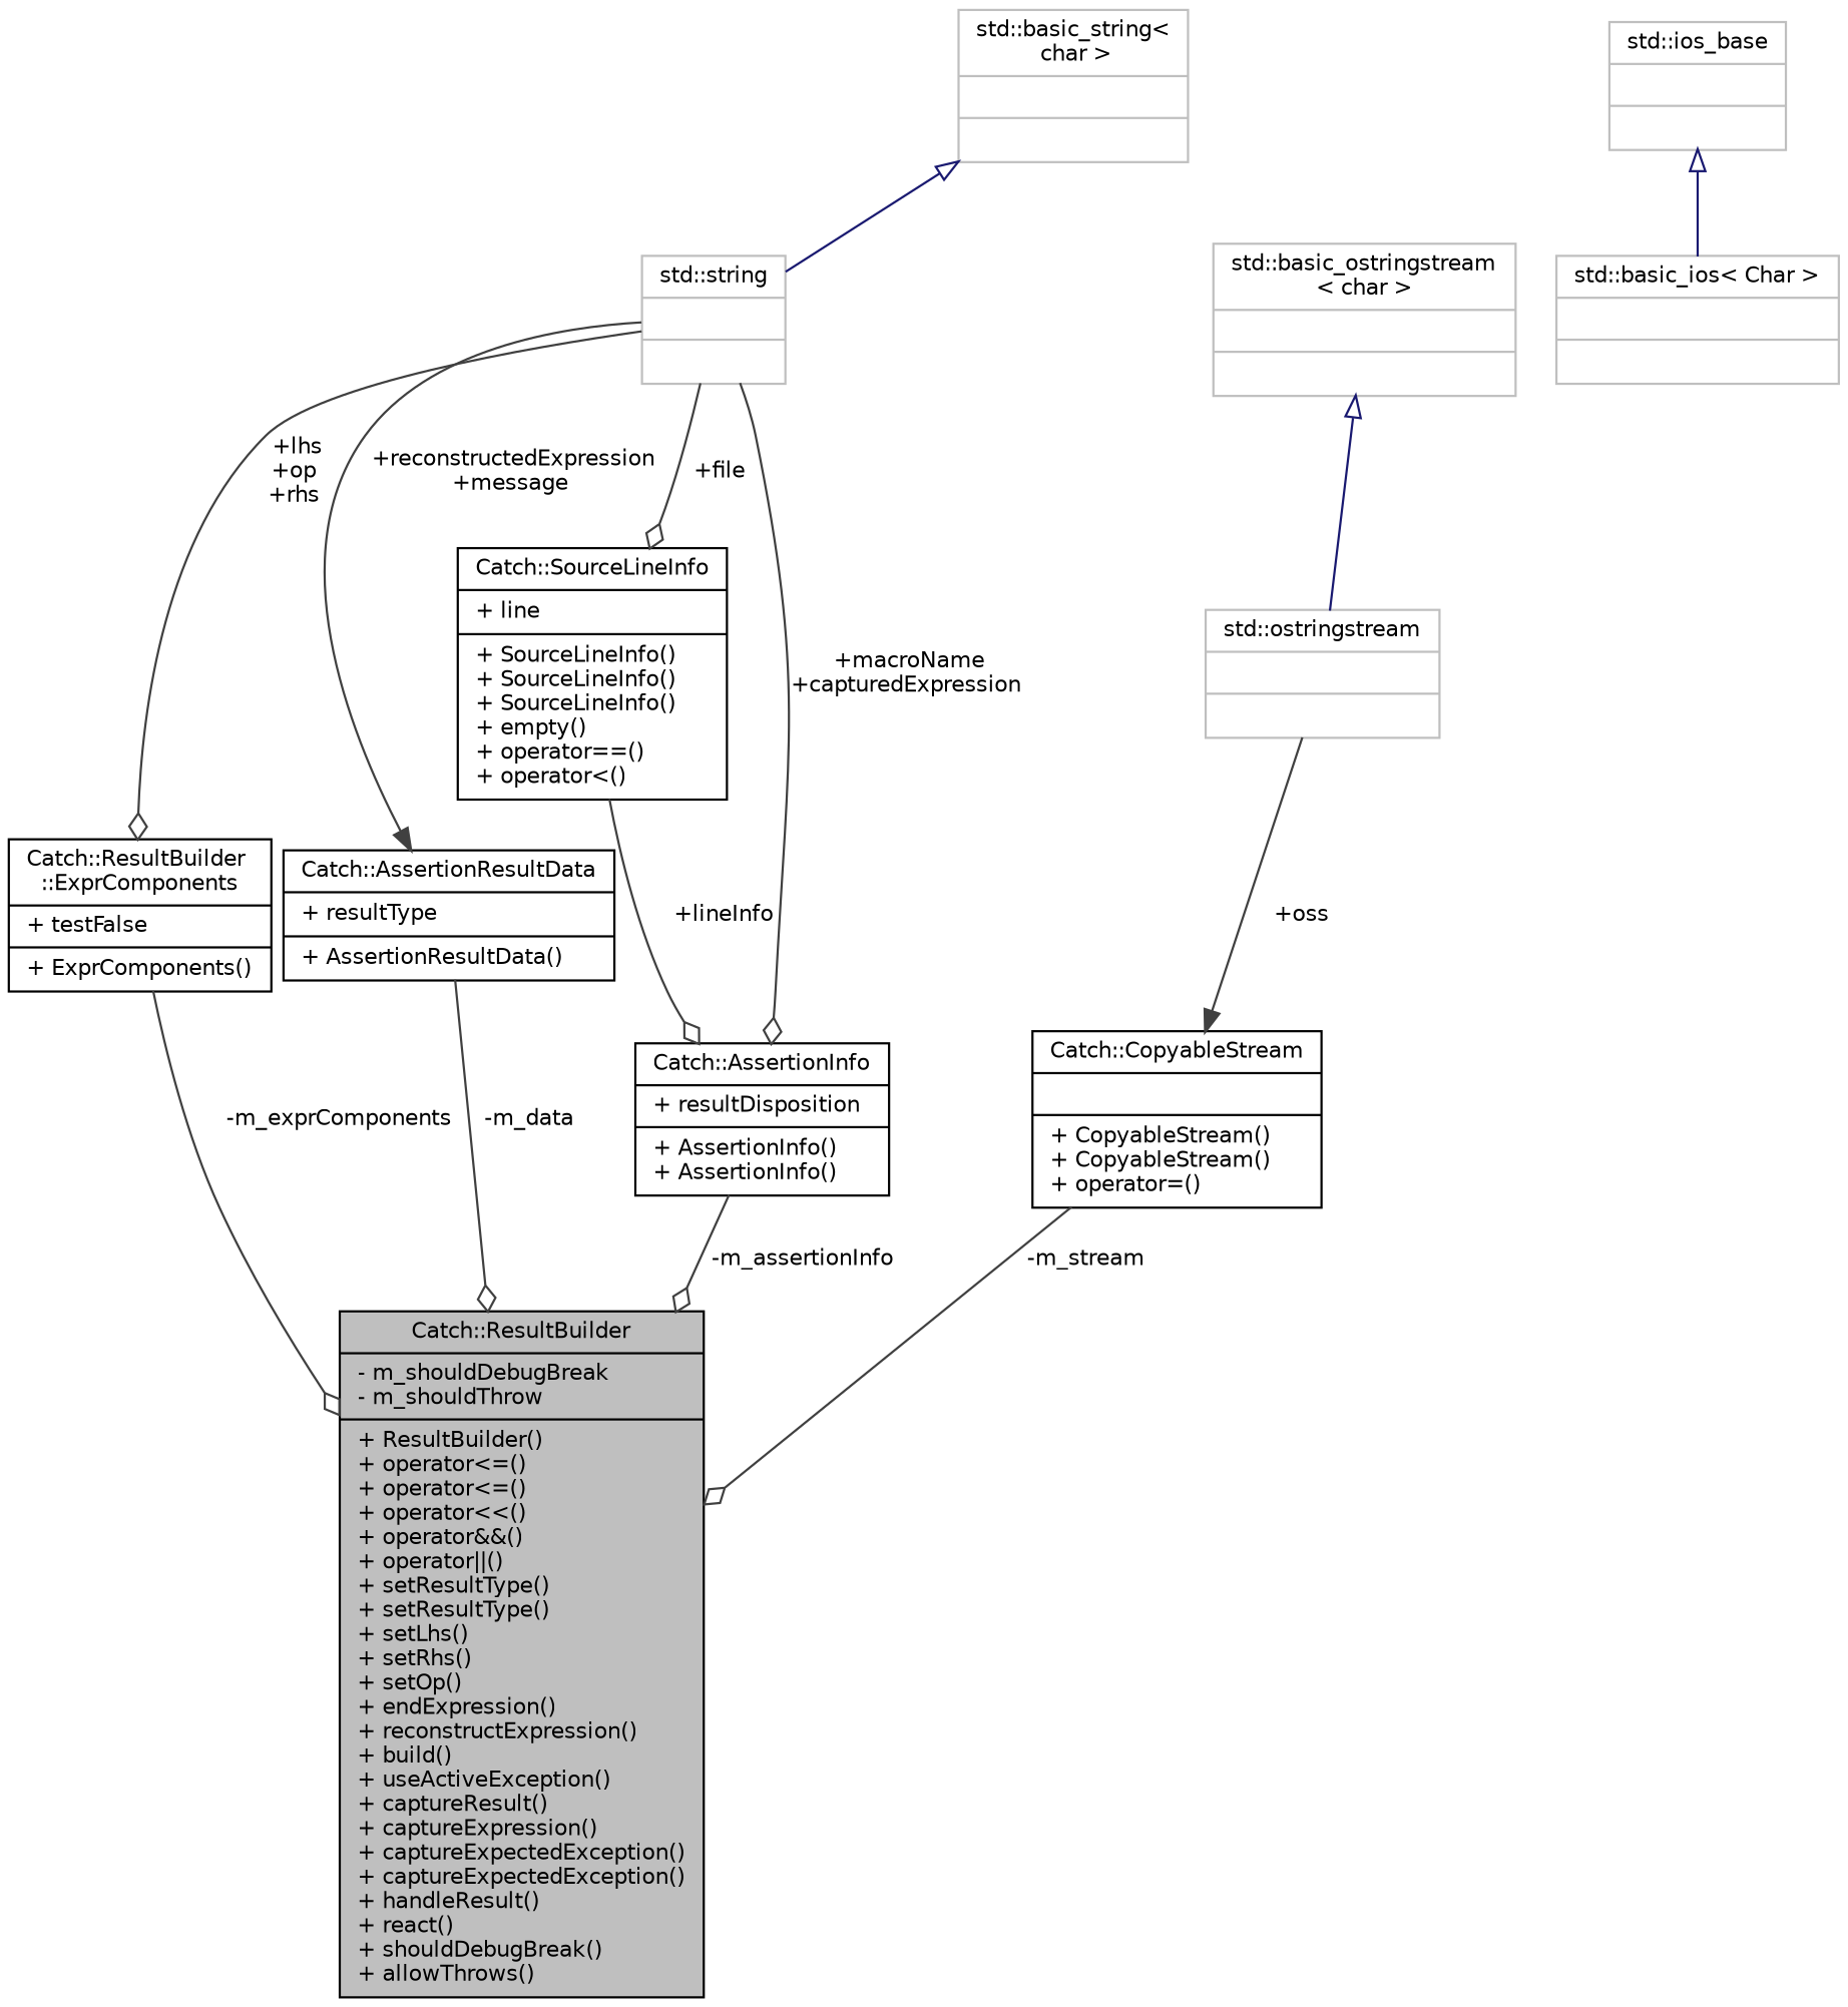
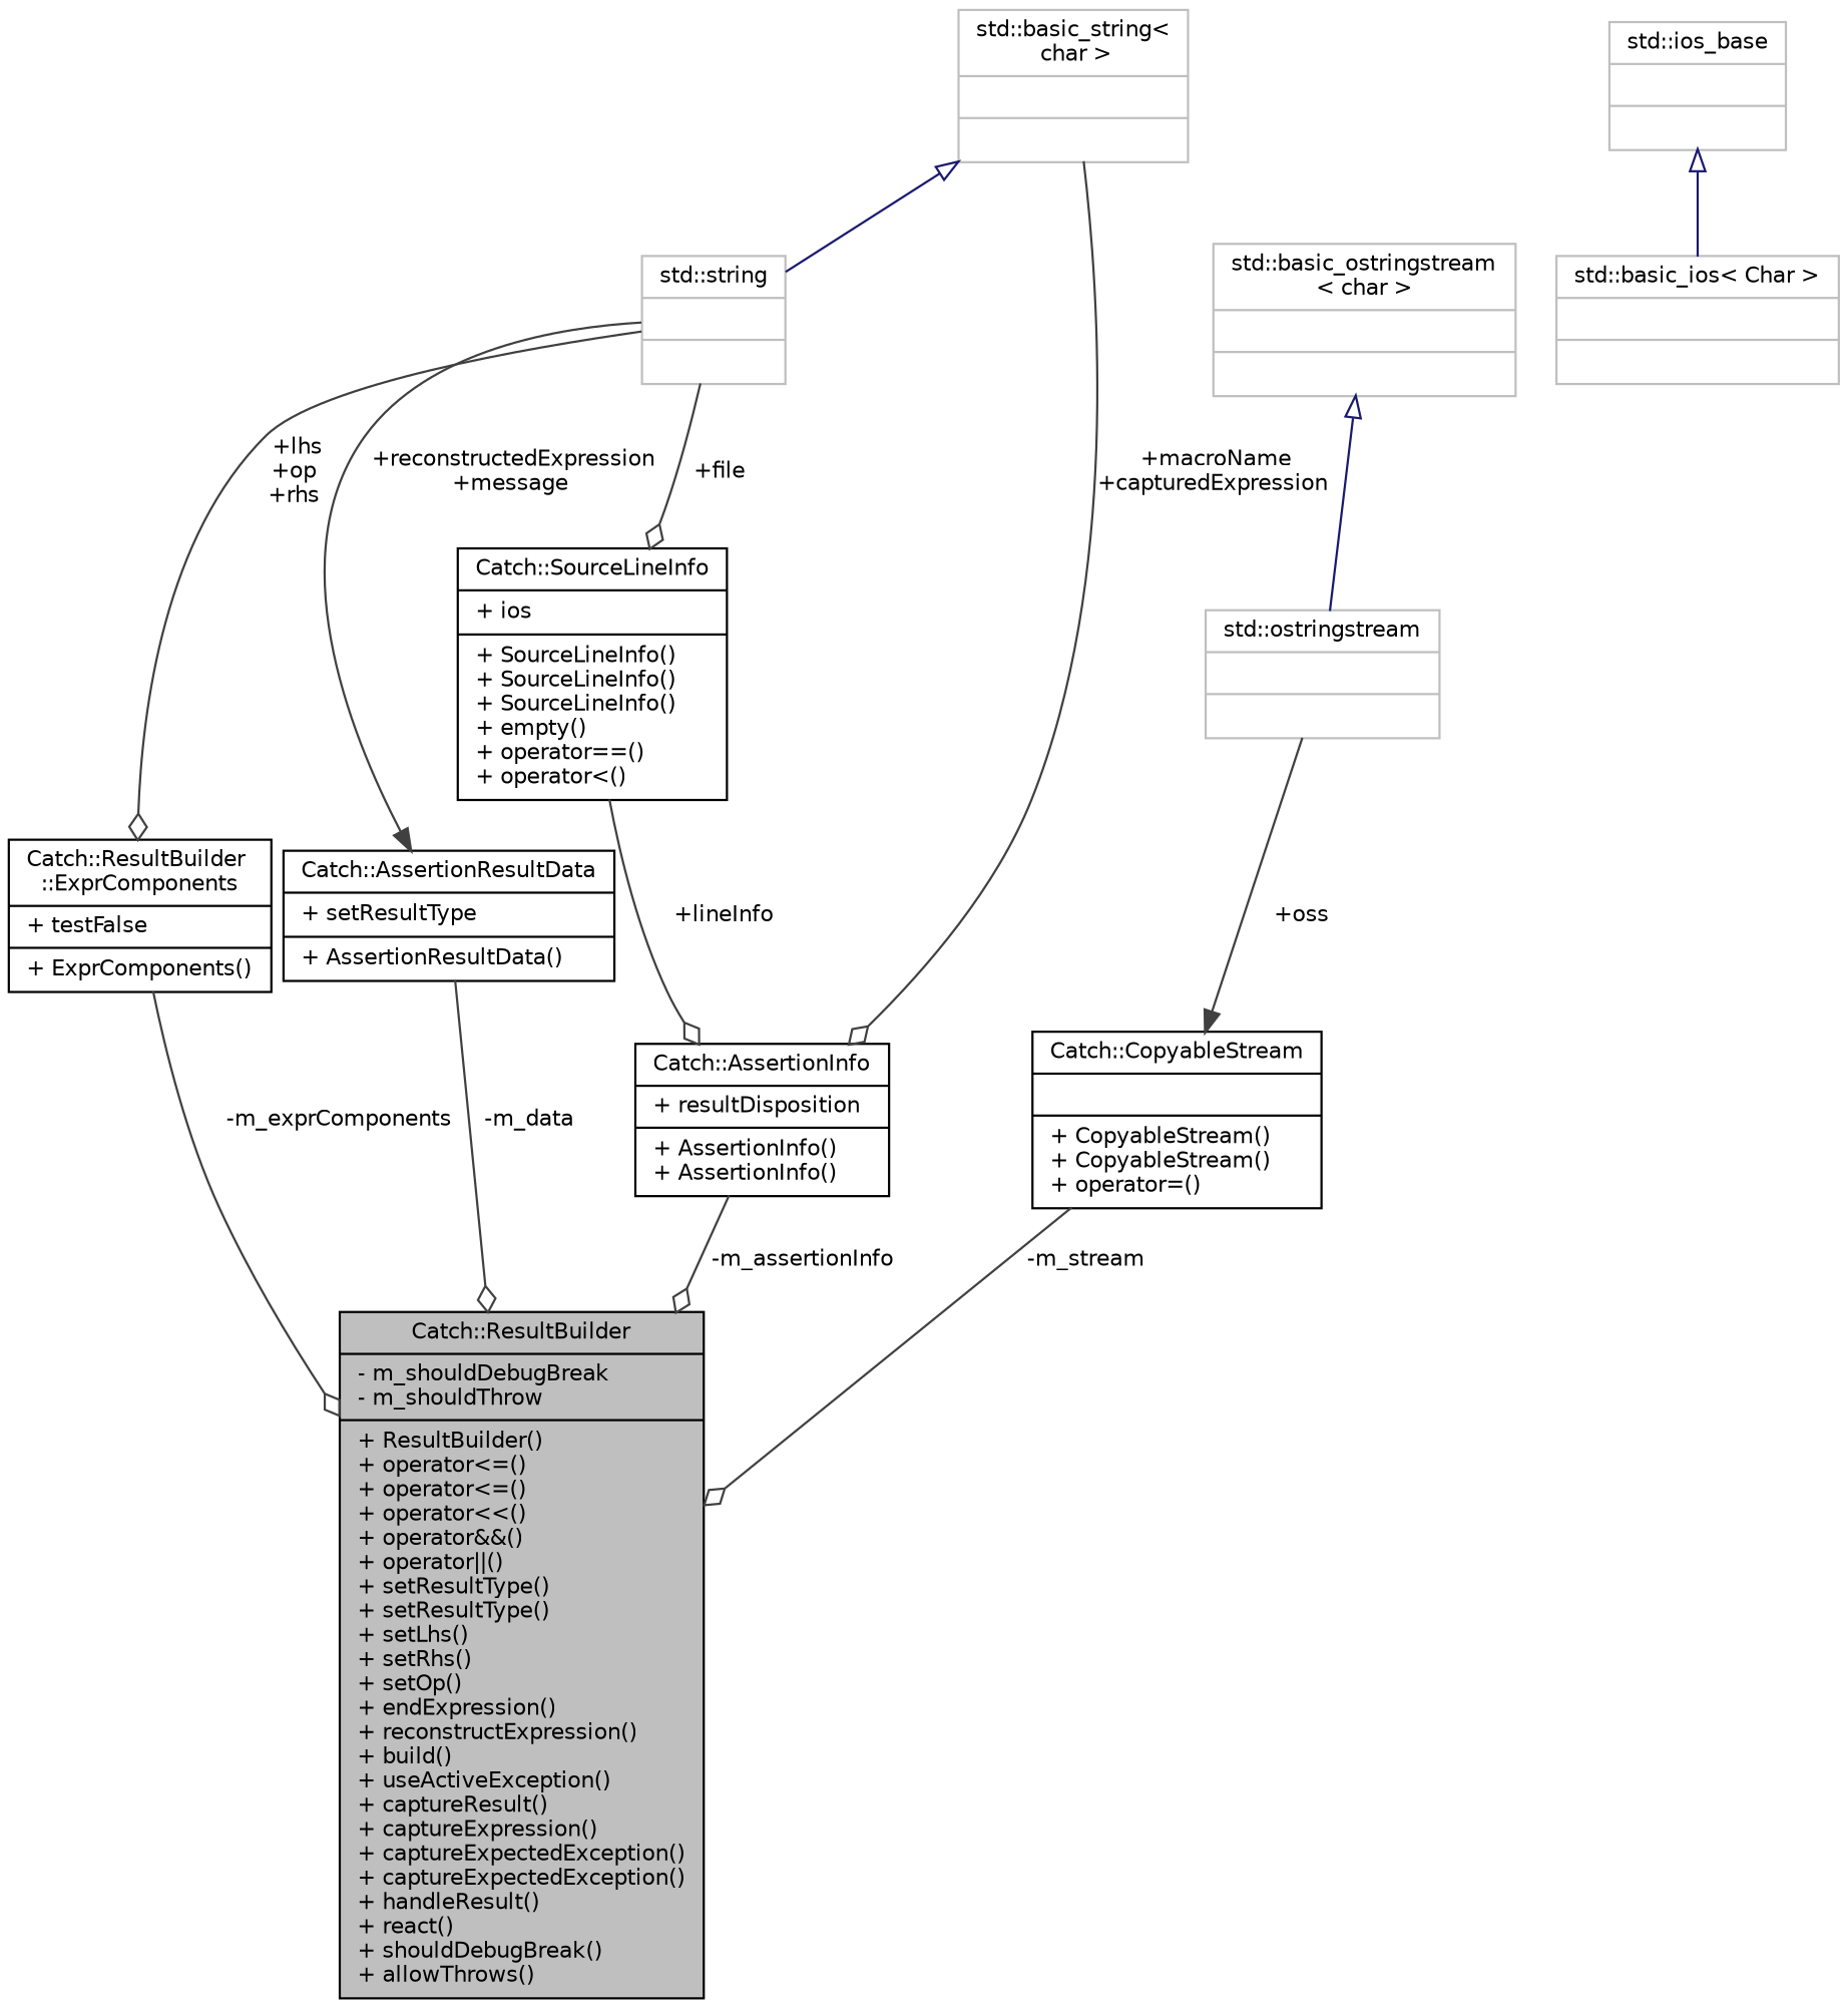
  digraph {
    node [color=black fillcolor=white fontname=Helvetica fontsize=10 shape=record style=filled]
    edge [arrowhead=odiamond color=grey25 fontname=Helvetica fontsize=10 labelfontname=Helvetica labelfontsize=10 style=solid]
    n1 [fillcolor=grey75 fontcolor=black height=0.2 label="{Catch::ResultBuilder\n|- m_shouldDebugBreak\l- m_shouldThrow\l|+ ResultBuilder()\l+ operator\<=()\l+ operator\<=()\l+ operator\<\<()\l+ operator&&()\l+ operator\|\|()\l+ setResultType()\l+ setResultType()\l+ setLhs()\l+ setRhs()\l+ setOp()\l+ endExpression()\l+ reconstructExpression()\l+ build()\l+ useActiveException()\l+ captureResult()\l+ captureExpression()\l+ captureExpectedException()\l+ captureExpectedException()\l+ handleResult()\l+ react()\l+ shouldDebugBreak()\l+ allowThrows()\l}" width=0.4]
-   n2 [height=0.2 label="{Catch::AssertionResultData\n|+ resultType\l|+ AssertionResultData()\l}" width=0.4]
+   n2 [height=0.2 label="{Catch::AssertionResultData\n|+ setResultType\l|+ AssertionResultData()\l}" width=0.4]
    n3 [color=grey75 height=0.2 label="{std::string\n||}" width=0.4]
    n4 [height=0.2 label="{Catch::AssertionInfo\n|+ resultDisposition\l|+ AssertionInfo()\l+ AssertionInfo()\l}" width=0.4]
-   n5 [height=0.2 label="{Catch::SourceLineInfo\n|+ line\l|+ SourceLineInfo()\l+ SourceLineInfo()\l+ SourceLineInfo()\l+ empty()\l+ operator==()\l+ operator\<()\l}" width=0.4]
+   n5 [height=0.2 label="{Catch::SourceLineInfo\n|+ ios\l|+ SourceLineInfo()\l+ SourceLineInfo()\l+ SourceLineInfo()\l+ empty()\l+ operator==()\l+ operator\<()\l}" width=0.4]
    n6 [height=0.2 label="{Catch::ResultBuilder\l::ExprComponents\n|+ testFalse\l|+ ExprComponents()\l}" width=0.4]
    n7 [color=grey75 height=0.2 label="{std::basic_string\<\l char \>\n||}" width=0.4]
    n8 [height=0.2 label="{Catch::CopyableStream\n||+ CopyableStream()\l+ CopyableStream()\l+ operator=()\l}" width=0.4]
    n9 [color=grey75 height=0.2 label="{std::ostringstream\n||}" width=0.4]
    n10 [color=grey75 height=0.2 label="{std::basic_ostringstream\l\< char \>\n||}" width=0.4]
    n11 [color=grey75 height=0.2 label="{std::basic_ios\< Char \>\n||}" width=0.4]
    n12 [color=grey75 height=0.2 label="{std::ios_base\n||}" width=0.4]
    n2 -> n1 [label=" -m_data"]
    n3 -> n2 [arrowhead=normal label=" +reconstructedExpression\n+message"]
-   n3 -> n4 [label=" +macroName\n+capturedExpression"]
+   n7 -> n4 [label=" +macroName\n+capturedExpression"]
    n3 -> n5 [label=" +file"]
    n3 -> n6 [label=" +lhs\n+op\n+rhs"]
    n4 -> n1 [label=" -m_assertionInfo"]
    n5 -> n4 [label=" +lineInfo"]
    n6 -> n1 [label=" -m_exprComponents"]
    n7 -> n3 [arrowtail=onormal color=midnightblue dir=back arrowhead=""]
    n8 -> n1 [label=" -m_stream"]
    n9 -> n8 [arrowhead=normal label=" +oss"]
    n10 -> n9 [arrowtail=onormal color=midnightblue dir=back arrowhead=""]
    n12 -> n11 [arrowtail=onormal color=midnightblue dir=back arrowhead=""]
  }
